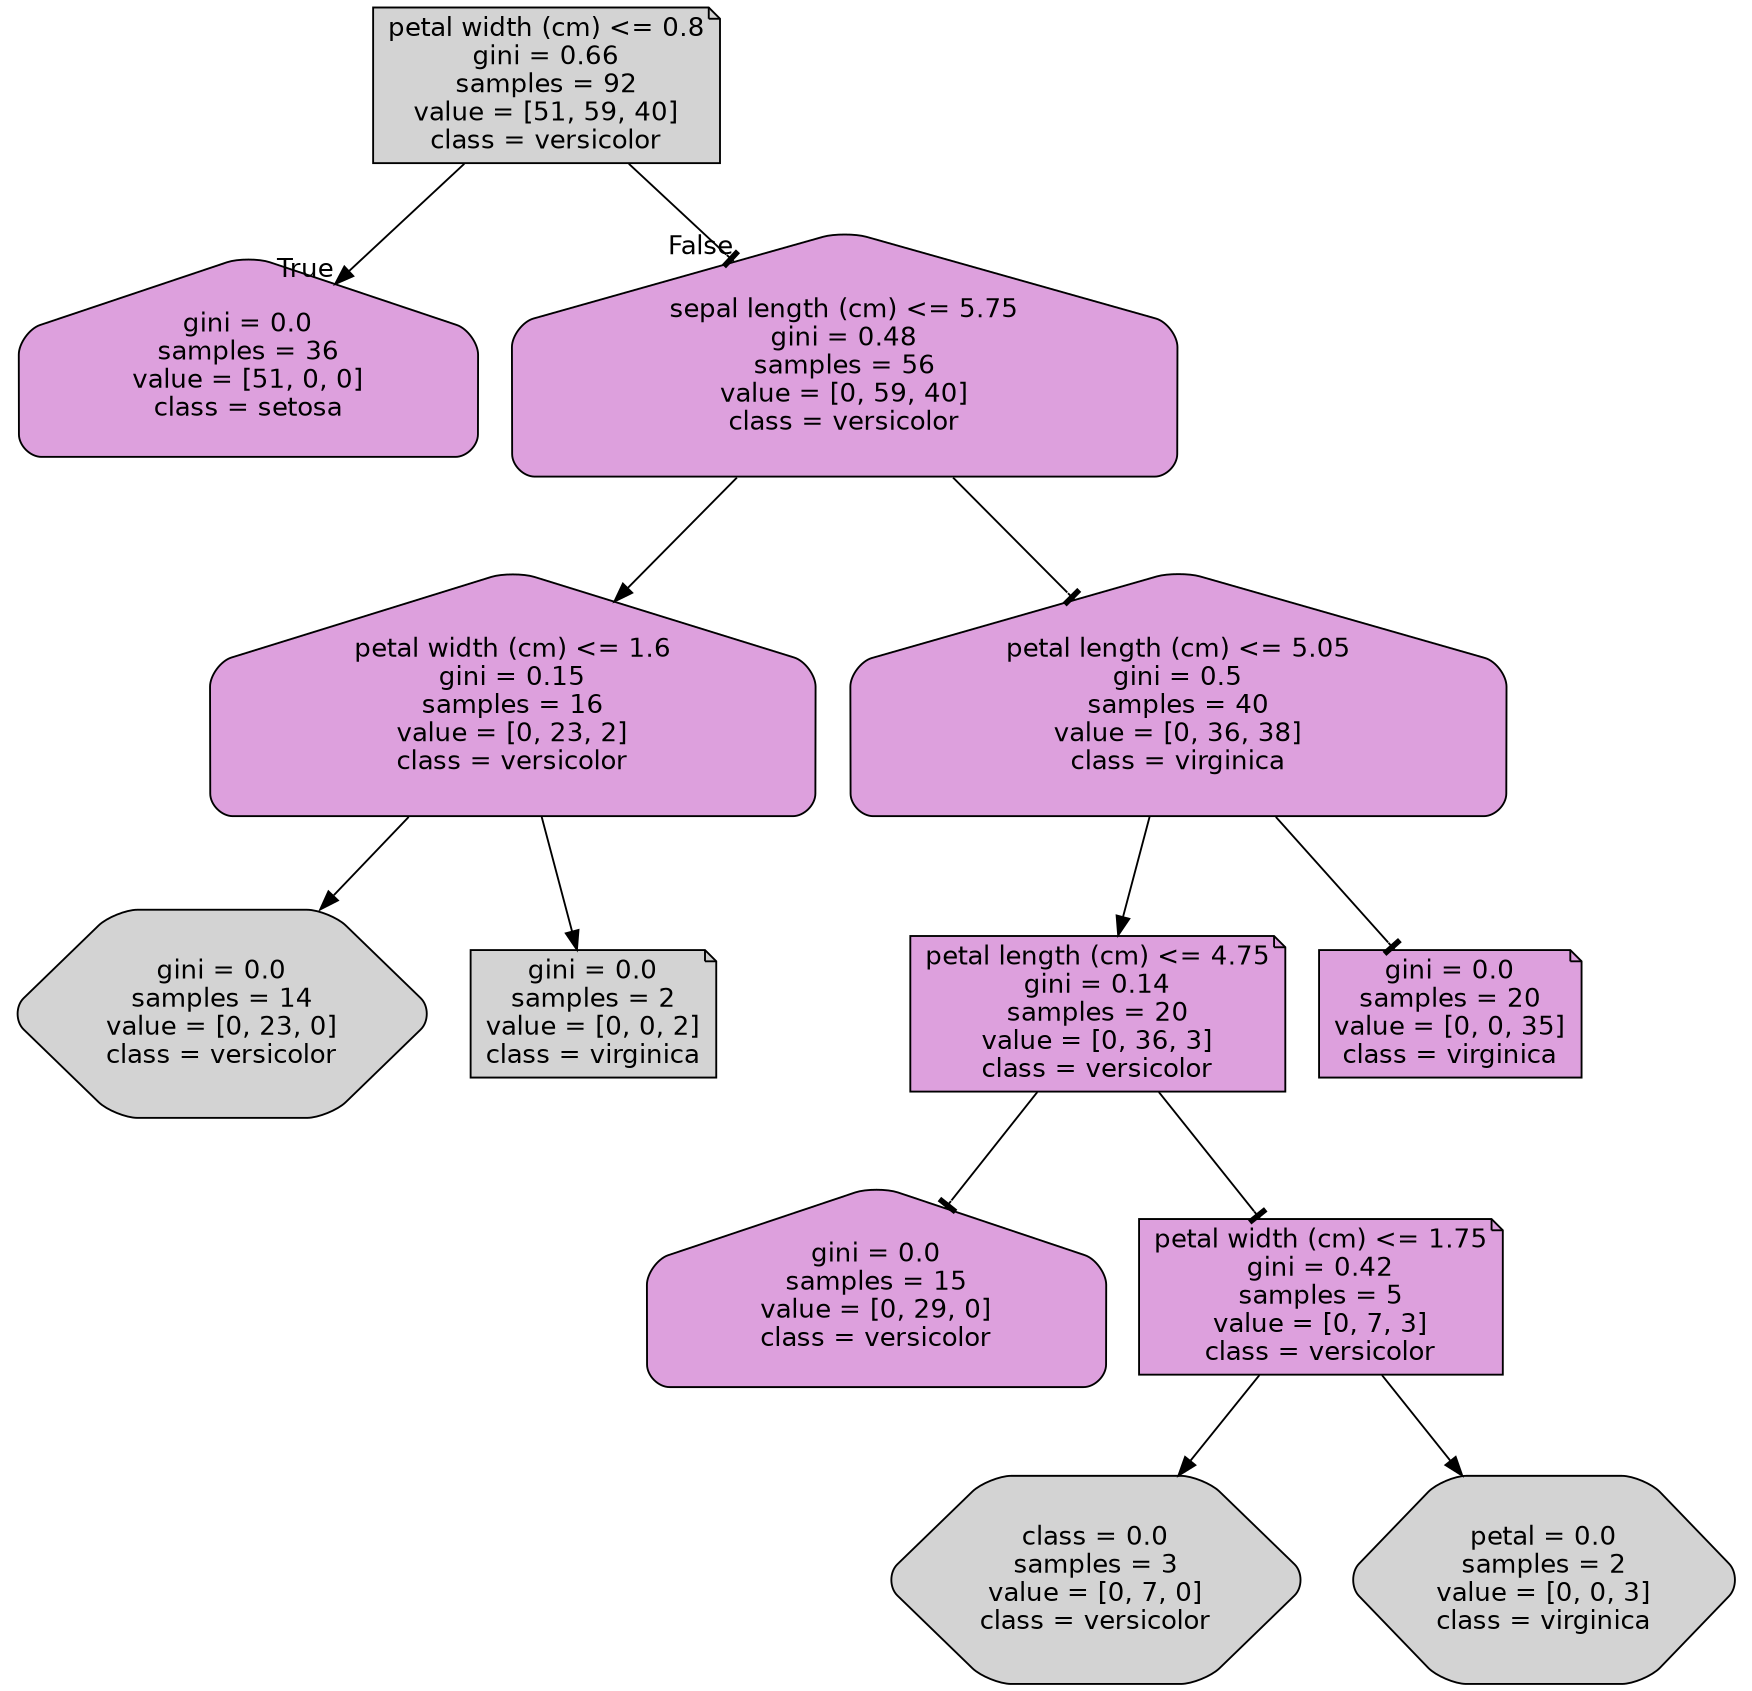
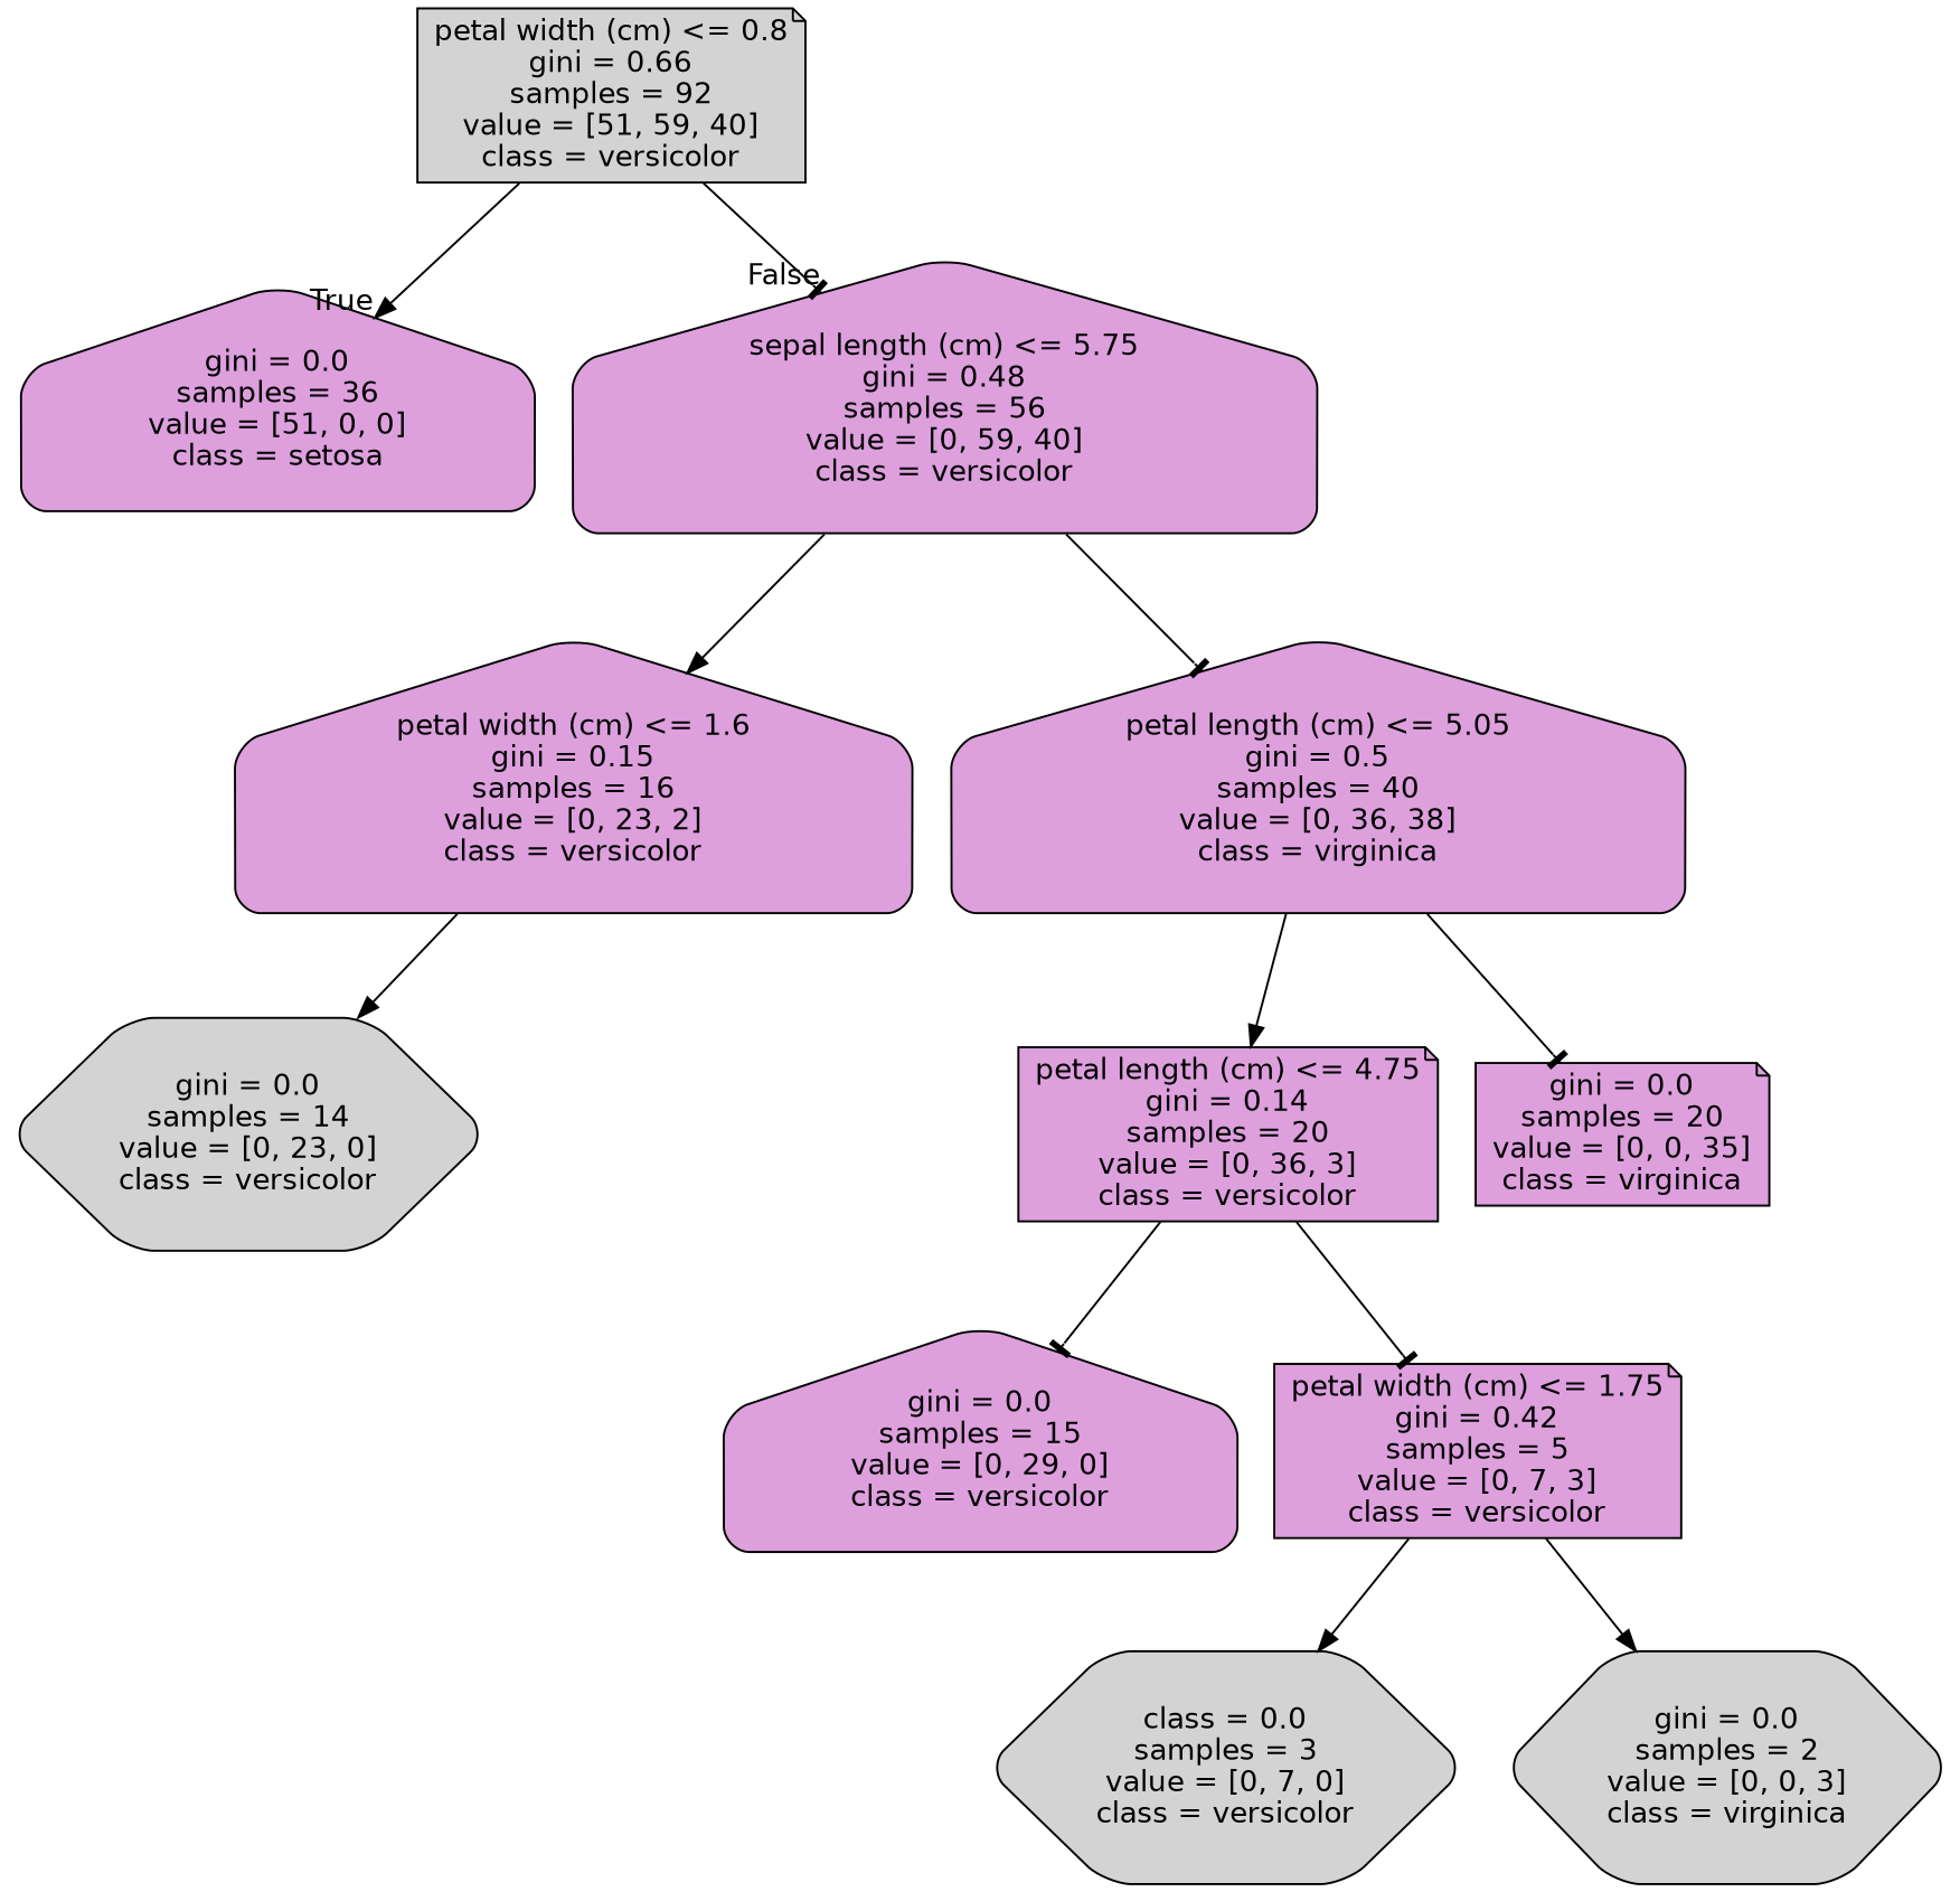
  digraph {
    node [color=black fillcolor=plum fontname=helvetica shape=note style="filled, rounded"]
    edge [arrowhead=normal fontname=helvetica]
    n1 [fillcolor=lightgrey label="petal width (cm) <= 0.8\ngini = 0.66\nsamples = 92\nvalue = [51, 59, 40]\nclass = versicolor"]
    n2 [label="gini = 0.0\nsamples = 36\nvalue = [51, 0, 0]\nclass = setosa" shape=house]
    n3 [label="sepal length (cm) <= 5.75\ngini = 0.48\nsamples = 56\nvalue = [0, 59, 40]\nclass = versicolor" shape=house]
    n4 [label="petal width (cm) <= 1.6\ngini = 0.15\nsamples = 16\nvalue = [0, 23, 2]\nclass = versicolor" shape=house]
    n5 [label="petal length (cm) <= 5.05\ngini = 0.5\nsamples = 40\nvalue = [0, 36, 38]\nclass = virginica" shape=house]
    n6 [fillcolor=lightgrey label="gini = 0.0\nsamples = 14\nvalue = [0, 23, 0]\nclass = versicolor" shape=hexagon]
-   n7 [fillcolor=lightgrey label="gini = 0.0\nsamples = 2\nvalue = [0, 0, 2]\nclass = virginica"]
    n8 [label="petal length (cm) <= 4.75\ngini = 0.14\nsamples = 20\nvalue = [0, 36, 3]\nclass = versicolor"]
    n9 [label="gini = 0.0\nsamples = 20\nvalue = [0, 0, 35]\nclass = virginica"]
    n10 [label="gini = 0.0\nsamples = 15\nvalue = [0, 29, 0]\nclass = versicolor" shape=house]
    n11 [label="petal width (cm) <= 1.75\ngini = 0.42\nsamples = 5\nvalue = [0, 7, 3]\nclass = versicolor"]
    n12 [fillcolor=lightgrey label="class = 0.0\nsamples = 3\nvalue = [0, 7, 0]\nclass = versicolor" shape=hexagon]
-   n13 [fillcolor=lightgrey label="petal = 0.0\nsamples = 2\nvalue = [0, 0, 3]\nclass = virginica" shape=hexagon]
+   n13 [fillcolor=lightgrey label="gini = 0.0\nsamples = 2\nvalue = [0, 0, 3]\nclass = virginica" shape=hexagon]
    n1 -> n2 [headlabel=True labelangle=45 labeldistance=2.5]
    n1 -> n3 [arrowhead=tee headlabel=False labelangle=-45 labeldistance=2.5]
    n3 -> n4
    n3 -> n5 [arrowhead=tee]
    n4 -> n6
-   n4 -> n7
    n5 -> n8
    n5 -> n9 [arrowhead=tee]
    n8 -> n10 [arrowhead=tee]
    n8 -> n11 [arrowhead=tee]
    n11 -> n12
    n11 -> n13
  }
